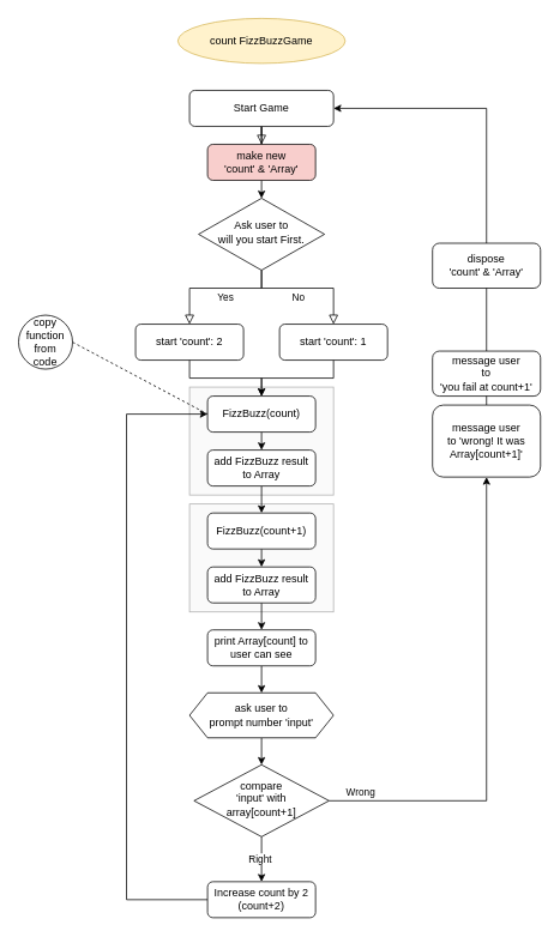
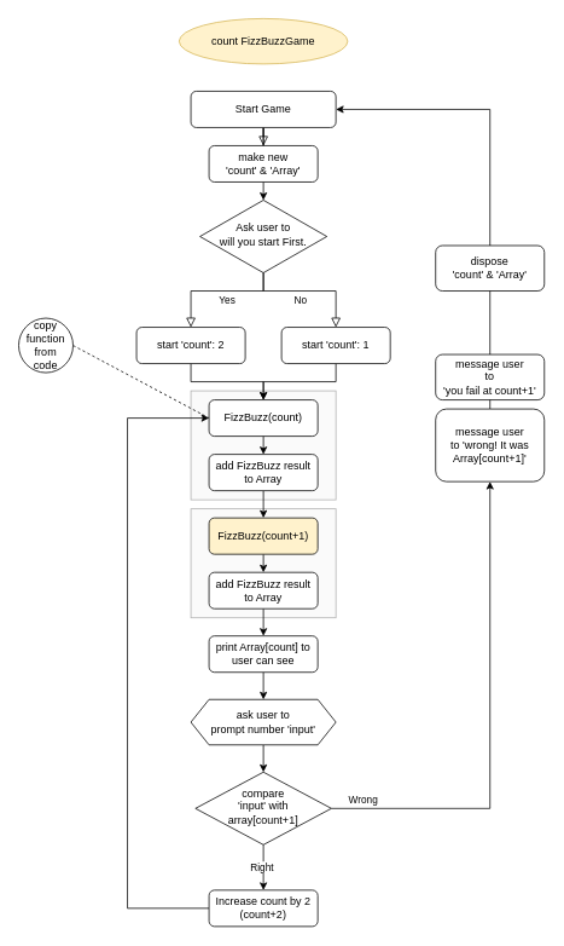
  <mxCell id="0" />
  <mxCell id="1" parent="0" />
  <mxCell id="2" value="" style="rounded=0;whiteSpace=wrap;html=1;strokeColor=#666666;fillColor=#f5f5f5;fontColor=#333333;opacity=50;" vertex="1" parent="1"><mxGeometry x="210" y="560" width="160" height="120" as="geometry" /></mxCell>
  <mxCell id="3" value="" style="rounded=0;whiteSpace=wrap;html=1;strokeColor=#666666;fillColor=#f5f5f5;fontColor=#333333;opacity=50;" vertex="1" parent="1"><mxGeometry x="210" y="430" width="160" height="120" as="geometry" /></mxCell>
  <mxCell id="4" value="" style="rounded=0;html=1;jettySize=auto;orthogonalLoop=1;fontSize=11;endArrow=block;endFill=0;endSize=8;strokeWidth=1;shadow=0;labelBackgroundColor=none;edgeStyle=orthogonalEdgeStyle;" parent="1" source="6" edge="1"><mxGeometry relative="1" as="geometry"><mxPoint x="370" y="360" as="targetPoint" /><Array as="points"><mxPoint x="290" y="320" /><mxPoint x="370" y="320" /></Array></mxGeometry></mxCell>
  <mxCell id="5" value="No" style="edgeLabel;html=1;align=center;verticalAlign=middle;resizable=0;points=[];" vertex="1" connectable="0" parent="4"><mxGeometry x="-0.011" y="4" relative="1" as="geometry"><mxPoint x="-9" y="14" as="offset" /></mxGeometry></mxCell>
  <mxCell id="6" value="Ask user to&lt;br&gt;will you start First." style="rhombus;whiteSpace=wrap;html=1;shadow=0;fontFamily=Helvetica;fontSize=12;align=center;strokeWidth=1;spacing=6;spacingTop=-4;" parent="1" vertex="1"><mxGeometry x="220" y="220" width="140" height="80" as="geometry" /></mxCell>
  <mxCell id="7" value="" style="rounded=0;html=1;jettySize=auto;orthogonalLoop=1;fontSize=11;endArrow=block;endFill=0;endSize=8;strokeWidth=1;shadow=0;labelBackgroundColor=none;edgeStyle=orthogonalEdgeStyle;entryX=0.5;entryY=0;entryDx=0;entryDy=0;" edge="1" source="8" parent="1" target="35"><mxGeometry relative="1" as="geometry"><mxPoint x="310" y="240" as="targetPoint" /></mxGeometry></mxCell>
  <mxCell id="8" value="Start Game" style="rounded=1;whiteSpace=wrap;html=1;fontSize=12;glass=0;strokeWidth=1;shadow=0;" vertex="1" parent="1"><mxGeometry x="210" y="100" width="160" height="40" as="geometry" /></mxCell>
  <mxCell id="9" value="Yes" style="rounded=0;html=1;jettySize=auto;orthogonalLoop=1;fontSize=11;endArrow=block;endFill=0;endSize=8;strokeWidth=1;shadow=0;labelBackgroundColor=none;edgeStyle=orthogonalEdgeStyle;" edge="1" parent="1"><mxGeometry x="-0.143" y="10" relative="1" as="geometry"><mxPoint x="290" y="300" as="sourcePoint" /><mxPoint x="210" y="360" as="targetPoint" /><Array as="points"><mxPoint x="290" y="320" /><mxPoint x="210" y="320" /></Array><mxPoint as="offset" /></mxGeometry></mxCell>
  <mxCell id="10" style="edgeStyle=orthogonalEdgeStyle;rounded=0;orthogonalLoop=1;jettySize=auto;html=1;entryX=0.5;entryY=1;entryDx=0;entryDy=0;" edge="1" parent="1" source="13" target="39"><mxGeometry relative="1" as="geometry" /></mxCell>
  <mxCell id="11" value="Wrong" style="edgeLabel;html=1;align=center;verticalAlign=middle;resizable=0;points=[];" vertex="1" connectable="0" parent="10"><mxGeometry x="-0.802" y="-2" relative="1" as="geometry"><mxPoint x="-19" y="-12" as="offset" /></mxGeometry></mxCell>
  <mxCell id="12" value="Right&amp;nbsp;" style="edgeStyle=orthogonalEdgeStyle;rounded=0;orthogonalLoop=1;jettySize=auto;html=1;exitX=0.5;exitY=1;exitDx=0;exitDy=0;entryX=0.5;entryY=0;entryDx=0;entryDy=0;" edge="1" parent="1" source="13" target="21"><mxGeometry relative="1" as="geometry"><mxPoint x="290" y="900" as="targetPoint" /></mxGeometry></mxCell>
  <mxCell id="13" value="compare&lt;br&gt;'input' with&lt;br&gt;array[count+1]" style="rhombus;whiteSpace=wrap;html=1;shadow=0;fontFamily=Helvetica;fontSize=12;align=center;strokeWidth=1;spacing=6;spacingTop=-4;" vertex="1" parent="1"><mxGeometry x="215" y="850" width="150" height="80" as="geometry" /></mxCell>
  <mxCell id="14" style="edgeStyle=orthogonalEdgeStyle;rounded=0;orthogonalLoop=1;jettySize=auto;html=1;entryX=0.5;entryY=0;entryDx=0;entryDy=0;" edge="1" parent="1" source="15" target="23"><mxGeometry relative="1" as="geometry" /></mxCell>
  <mxCell id="15" value="start 'count': 2" style="rounded=1;whiteSpace=wrap;html=1;fontSize=12;glass=0;strokeWidth=1;shadow=0;" vertex="1" parent="1"><mxGeometry x="150" y="360" width="120" height="40" as="geometry" /></mxCell>
  <mxCell id="16" style="edgeStyle=orthogonalEdgeStyle;rounded=0;orthogonalLoop=1;jettySize=auto;html=1;entryX=0.5;entryY=0;entryDx=0;entryDy=0;" edge="1" parent="1" source="17" target="23"><mxGeometry relative="1" as="geometry" /></mxCell>
  <mxCell id="17" value="start 'count': 1" style="rounded=1;whiteSpace=wrap;html=1;fontSize=12;glass=0;strokeWidth=1;shadow=0;" vertex="1" parent="1"><mxGeometry x="310" y="360" width="120" height="40" as="geometry" /></mxCell>
  <mxCell id="18" style="edgeStyle=orthogonalEdgeStyle;rounded=0;orthogonalLoop=1;jettySize=auto;html=1;exitX=0.5;exitY=0;exitDx=0;exitDy=0;entryX=1;entryY=0.5;entryDx=0;entryDy=0;" edge="1" parent="1" source="39" target="8"><mxGeometry relative="1" as="geometry" /></mxCell>
  <mxCell id="19" value="message user&lt;br&gt;to &lt;br&gt;'you fail at count+1'" style="rounded=1;whiteSpace=wrap;html=1;fontSize=12;glass=0;strokeWidth=1;shadow=0;" vertex="1" parent="1"><mxGeometry x="480" y="390" width="120" height="50" as="geometry" /></mxCell>
  <mxCell id="20" style="edgeStyle=orthogonalEdgeStyle;rounded=0;orthogonalLoop=1;jettySize=auto;html=1;exitX=0;exitY=0.5;exitDx=0;exitDy=0;entryX=0;entryY=0.5;entryDx=0;entryDy=0;" edge="1" parent="1" source="21" target="23"><mxGeometry relative="1" as="geometry"><Array as="points"><mxPoint x="140" y="1000" /><mxPoint x="140" y="460" /></Array></mxGeometry></mxCell>
  <mxCell id="21" value="Increase count by 2&lt;br&gt;(count+2)" style="rounded=1;whiteSpace=wrap;html=1;fontSize=12;glass=0;strokeWidth=1;shadow=0;" vertex="1" parent="1"><mxGeometry x="230" y="980" width="120" height="40" as="geometry" /></mxCell>
  <mxCell id="22" style="edgeStyle=orthogonalEdgeStyle;rounded=0;orthogonalLoop=1;jettySize=auto;html=1;exitX=0.5;exitY=1;exitDx=0;exitDy=0;entryX=0.5;entryY=0;entryDx=0;entryDy=0;" edge="1" parent="1" source="23" target="25"><mxGeometry relative="1" as="geometry" /></mxCell>
  <mxCell id="23" value="FizzBuzz(count)" style="rounded=1;whiteSpace=wrap;html=1;fontSize=12;glass=0;strokeWidth=1;shadow=0;" vertex="1" parent="1"><mxGeometry x="230" y="440" width="120" height="40" as="geometry" /></mxCell>
  <mxCell id="24" style="edgeStyle=orthogonalEdgeStyle;rounded=0;orthogonalLoop=1;jettySize=auto;html=1;exitX=0.5;exitY=1;exitDx=0;exitDy=0;entryX=0.5;entryY=0;entryDx=0;entryDy=0;" edge="1" parent="1" source="25" target="31"><mxGeometry relative="1" as="geometry" /></mxCell>
  <mxCell id="25" value="add FizzBuzz result to Array" style="rounded=1;whiteSpace=wrap;html=1;fontSize=12;glass=0;strokeWidth=1;shadow=0;" vertex="1" parent="1"><mxGeometry x="230" y="500" width="120" height="40" as="geometry" /></mxCell>
  <mxCell id="26" style="edgeStyle=orthogonalEdgeStyle;rounded=0;orthogonalLoop=1;jettySize=auto;html=1;exitX=0.5;exitY=1;exitDx=0;exitDy=0;entryX=0.5;entryY=0;entryDx=0;entryDy=0;" edge="1" parent="1" source="27" target="38"><mxGeometry relative="1" as="geometry" /></mxCell>
  <mxCell id="27" value="print Array[count] to&lt;br&gt;user can see" style="rounded=1;whiteSpace=wrap;html=1;fontSize=12;glass=0;strokeWidth=1;shadow=0;" vertex="1" parent="1"><mxGeometry x="230" y="700" width="120" height="40" as="geometry" /></mxCell>
  <mxCell id="28" value="copy function&lt;br&gt;from&lt;br&gt;code" style="ellipse;whiteSpace=wrap;html=1;aspect=fixed;" vertex="1" parent="1"><mxGeometry x="20" y="350" width="60" height="60" as="geometry" /></mxCell>
  <mxCell id="29" value="" style="endArrow=none;dashed=1;html=1;rounded=0;entryX=0;entryY=0.5;entryDx=0;entryDy=0;exitX=1;exitY=0.5;exitDx=0;exitDy=0;" edge="1" parent="1" source="28" target="23"><mxGeometry width="50" height="50" relative="1" as="geometry"><mxPoint x="70" y="610" as="sourcePoint" /><mxPoint x="120" y="560" as="targetPoint" /></mxGeometry></mxCell>
  <mxCell id="30" style="edgeStyle=orthogonalEdgeStyle;rounded=0;orthogonalLoop=1;jettySize=auto;html=1;exitX=0.5;exitY=1;exitDx=0;exitDy=0;entryX=0.5;entryY=0;entryDx=0;entryDy=0;" edge="1" parent="1" source="31" target="33"><mxGeometry relative="1" as="geometry" /></mxCell>
- <mxCell id="31" value="FizzBuzz(count+1)" style="rounded=1;whiteSpace=wrap;html=1;fontSize=12;glass=0;strokeWidth=1;shadow=0;" vertex="1" parent="1"><mxGeometry x="230" y="570" width="120" height="40" as="geometry" /></mxCell>
+ <mxCell id="31" value="FizzBuzz(count+1)" style="rounded=1;whiteSpace=wrap;html=1;fontSize=12;glass=0;strokeWidth=1;shadow=0;fillColor=#fff2cc;" vertex="1" parent="1"><mxGeometry x="230" y="570" width="120" height="40" as="geometry" /></mxCell>
  <mxCell id="32" style="edgeStyle=orthogonalEdgeStyle;rounded=0;orthogonalLoop=1;jettySize=auto;html=1;exitX=0.5;exitY=1;exitDx=0;exitDy=0;entryX=0.5;entryY=0;entryDx=0;entryDy=0;" edge="1" parent="1" source="33" target="27"><mxGeometry relative="1" as="geometry" /></mxCell>
  <mxCell id="33" value="add FizzBuzz result to Array" style="rounded=1;whiteSpace=wrap;html=1;fontSize=12;glass=0;strokeWidth=1;shadow=0;" vertex="1" parent="1"><mxGeometry x="230" y="630" width="120" height="40" as="geometry" /></mxCell>
  <mxCell id="34" style="edgeStyle=orthogonalEdgeStyle;rounded=0;orthogonalLoop=1;jettySize=auto;html=1;exitX=0.5;exitY=1;exitDx=0;exitDy=0;entryX=0.5;entryY=0;entryDx=0;entryDy=0;" edge="1" parent="1" source="35" target="6"><mxGeometry relative="1" as="geometry" /></mxCell>
- <mxCell id="35" value="make new&lt;br&gt;'count' &amp;amp; 'Array'" style="rounded=1;whiteSpace=wrap;html=1;fontSize=12;glass=0;strokeWidth=1;shadow=0;fillColor=#f8cecc;" vertex="1" parent="1"><mxGeometry x="230" y="160" width="120" height="40" as="geometry" /></mxCell>
+ <mxCell id="35" value="make new&lt;br&gt;'count' &amp;amp; 'Array'" style="rounded=1;whiteSpace=wrap;html=1;fontSize=12;glass=0;strokeWidth=1;shadow=0;" vertex="1" parent="1"><mxGeometry x="230" y="160" width="120" height="40" as="geometry" /></mxCell>
  <mxCell id="36" value="dispose&lt;br&gt;'count' &amp;amp; 'Array'" style="rounded=1;whiteSpace=wrap;html=1;fontSize=12;glass=0;strokeWidth=1;shadow=0;" vertex="1" parent="1"><mxGeometry x="480" y="270" width="120" height="50" as="geometry" /></mxCell>
  <mxCell id="37" style="edgeStyle=orthogonalEdgeStyle;rounded=0;orthogonalLoop=1;jettySize=auto;html=1;exitX=0.5;exitY=1;exitDx=0;exitDy=0;entryX=0.5;entryY=0;entryDx=0;entryDy=0;" edge="1" parent="1" source="38" target="13"><mxGeometry relative="1" as="geometry" /></mxCell>
  <mxCell id="38" value="&lt;span&gt;ask user to&lt;br&gt;prompt&amp;nbsp;&lt;/span&gt;&lt;span&gt;number 'input'&lt;/span&gt;" style="shape=hexagon;perimeter=hexagonPerimeter2;whiteSpace=wrap;html=1;fixedSize=1;" vertex="1" parent="1"><mxGeometry x="210" y="770" width="160" height="50" as="geometry" /></mxCell>
  <mxCell id="39" value="message user&lt;br&gt;to 'wrong! It was Array[count+1]'" style="rounded=1;whiteSpace=wrap;html=1;fontSize=12;glass=0;strokeWidth=1;shadow=0;" vertex="1" parent="1"><mxGeometry x="480" y="450" width="120" height="80" as="geometry" /></mxCell>
  <mxCell id="40" value="count FizzBuzzGame" style="ellipse;whiteSpace=wrap;html=1;fillColor=#fff2cc;strokeColor=#d6b656;" vertex="1" parent="1"><mxGeometry x="197" y="20" width="186" height="50" as="geometry" /></mxCell>
